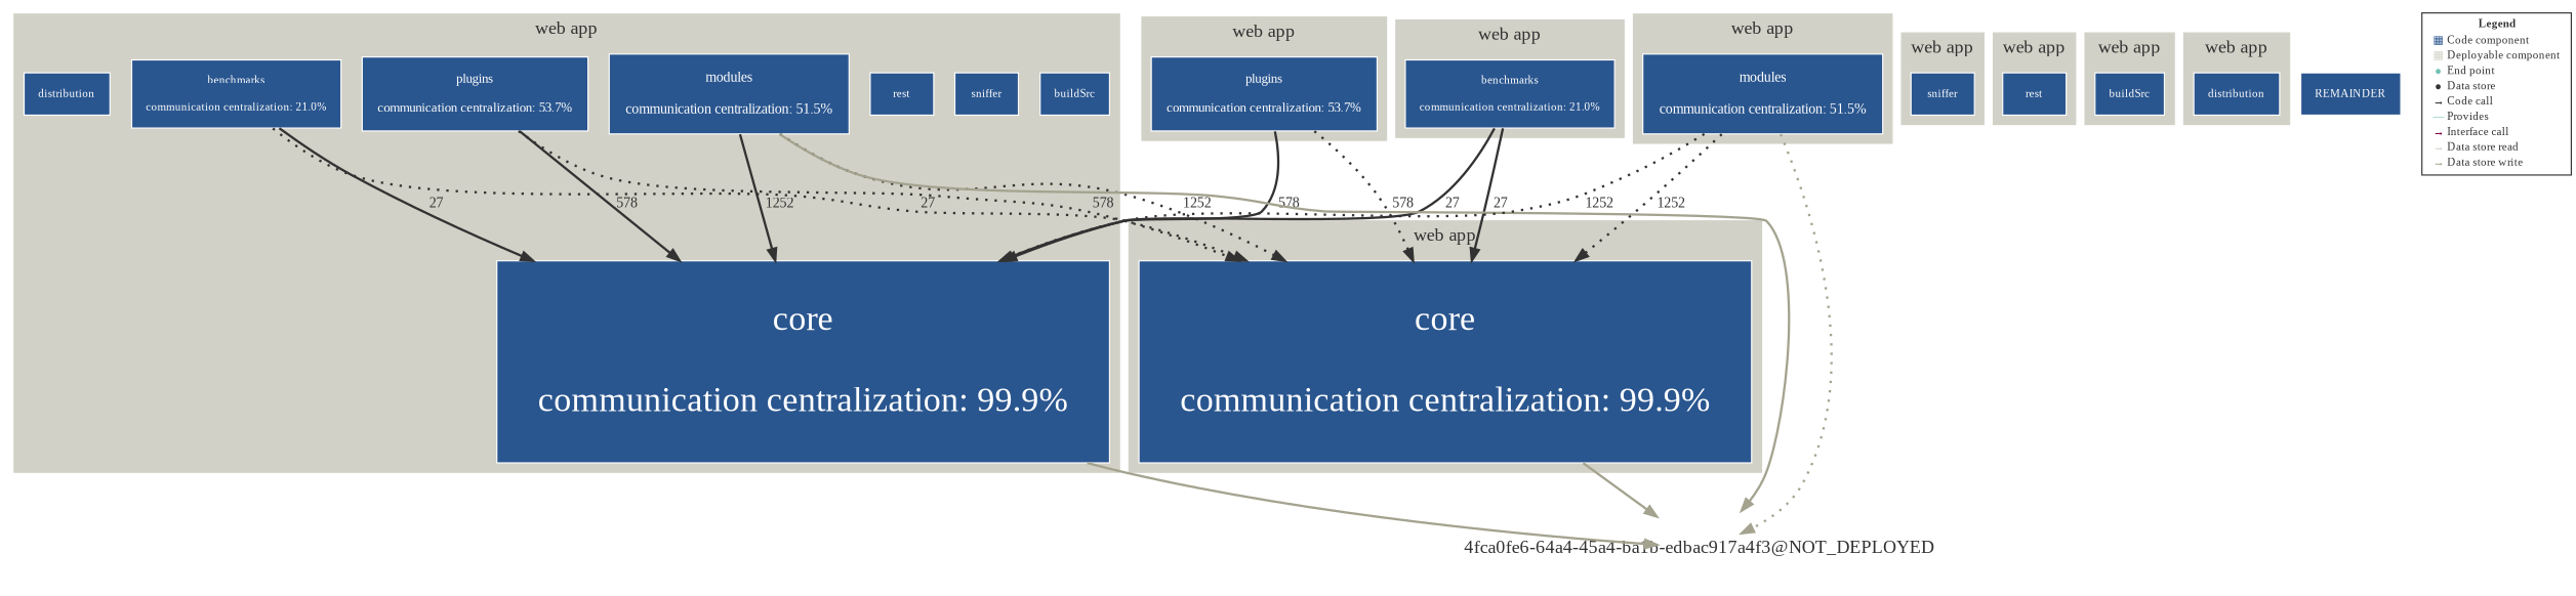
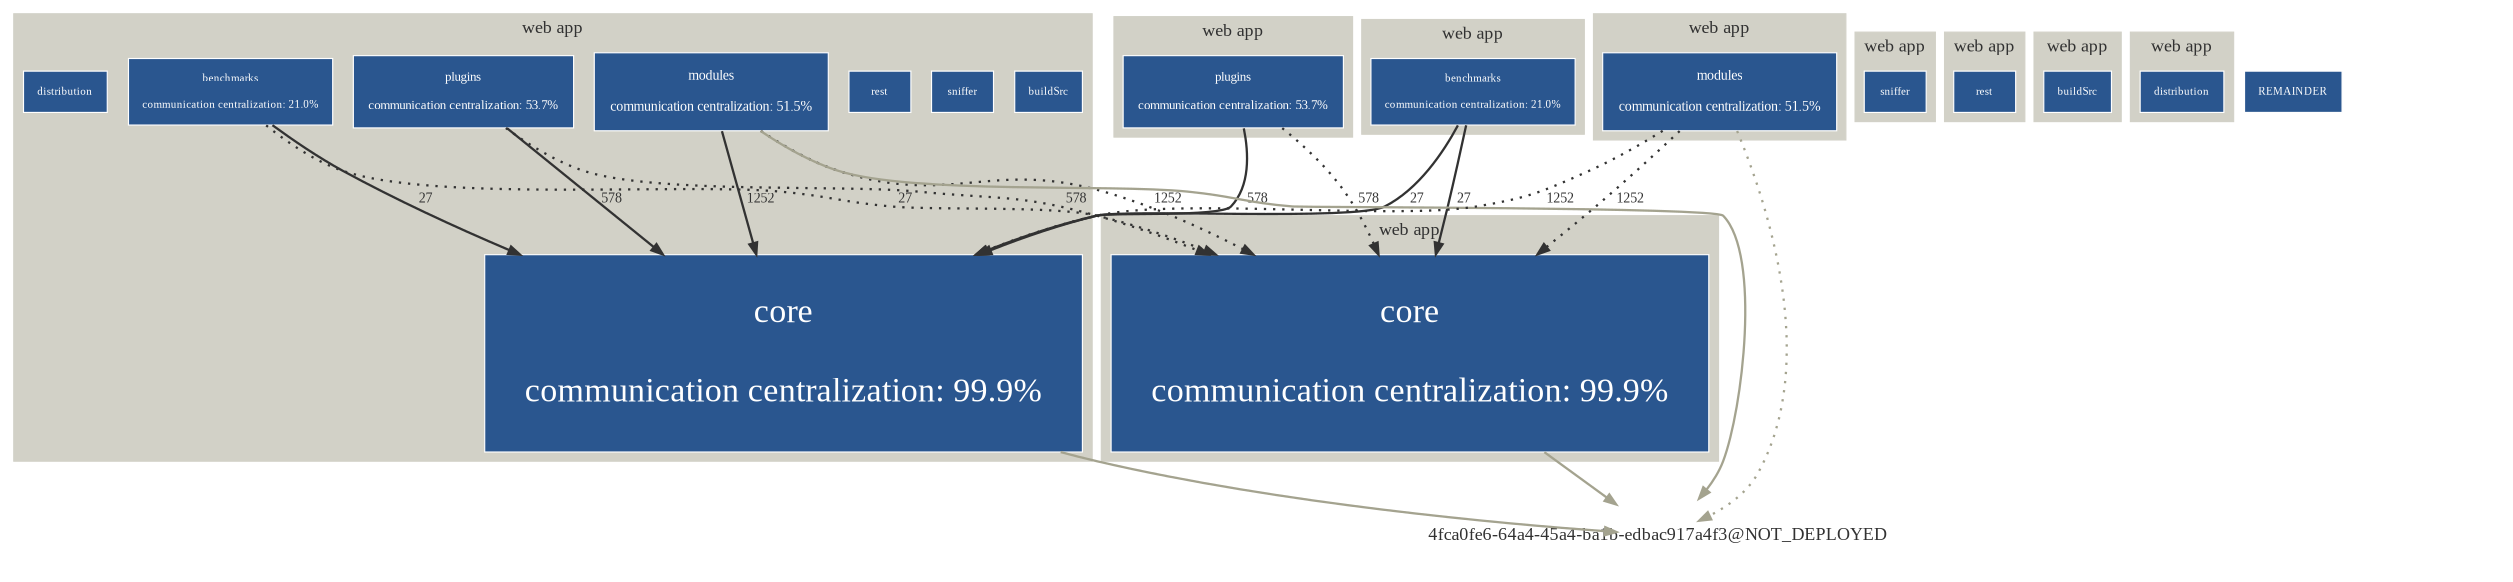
  digraph {
    compound=true
    rankdir=TD
    fontname="Liberation Serif"
    node [color="#FFFFFF" fillcolor="#2A568F" fontcolor="#FFFFFF" fontname="Liberation Serif" fontsize=10 margin=0.16 penwidth=1 shape=box style=filled]
    edge [color="#323232" fontcolor="#323232" fontname="Liberation Serif" fontsize=12 penwidth=2 style=bold]
    n1 [fontsize=11 label="plugins\n\ncommunication centralization: 53.7%" margin=0.176]
    n2 [fontsize=30 label="core\n\ncommunication centralization: 99.9%" margin=0.48]
    n3 [label="benchmarks\n\ncommunication centralization: 21.0%"]
    n4 [label=buildSrc]
    n5 [label=sniffer]
    n6 [label=rest]
    n7 [fontsize=11 label="plugins\n\ncommunication centralization: 53.7%" margin=0.176]
    n8 [fontsize=12 label="modules\n\ncommunication centralization: 51.5%" margin=0.192]
    n9 [fontsize=30 label="core\n\ncommunication centralization: 99.9%" margin=0.48]
    n10 [label="benchmarks\n\ncommunication centralization: 21.0%"]
    n11 [label=distribution]
    n12 [label=sniffer]
    n13 [label=rest]
    n14 [fontsize=12 label="modules\n\ncommunication centralization: 51.5%" margin=0.192]
    n15 [label=buildSrc]
    n16 [label=distribution]
    "4fca0fe6-64a4-45a4-ba1b-edbac917a4f3@NOT_DEPLOYED" [fixedsize=true fontcolor="#323232" fontsize=16 height=1.000 penwidth=0 width=1.000 color="" fillcolor="" margin="" style=""]
    n18 [label=REMAINDER]
-   n19 [color="#323232" fillcolor="#FFFFFF" fontcolor="#323232" label=<<TABLE BORDER="0" CELLPADDING="1" CELLSPACING="0"> <TR><TD COLSPAN="2"><B>Legend</B></TD></TR> <TR><TD><FONT COLOR="#2A568F">&#9638;</FONT></TD><TD ALIGN="left">Code component</TD></TR> <TR><TD><FONT COLOR="#D2D1C7">&#9638;</FONT></TD><TD ALIGN="left">Deployable component</TD></TR> <TR><TD><FONT COLOR="#72C0B4">&#9679;</FONT></TD><TD ALIGN="left">End point</TD></TR> <TR><TD><FONT COLOR="#323232">&#9679;</FONT></TD><TD ALIGN="left">Data store</TD></TR> <TR><TD><FONT COLOR="#323232">&rarr;</FONT></TD><TD ALIGN="left">Code call</TD></TR> <TR><TD><FONT COLOR="#72C0B4">&#8212;</FONT></TD><TD ALIGN="left">Provides</TD></TR> <TR><TD><FONT COLOR="#820445">&rarr;</FONT></TD><TD ALIGN="left">Interface call</TD></TR> <TR><TD><FONT COLOR="#D2D1C7">&rarr;</FONT></TD><TD ALIGN="left">Data store read</TD></TR> <TR><TD><FONT COLOR="#A4A38F">&rarr;</FONT></TD><TD ALIGN="left">Data store write</TD></TR> </TABLE> > margin=""]
    subgraph cluster_1 {
      color="#D2D1C7"
      fontcolor="#323232"
      fontsize=16
      label="web app"
      style=filled
      n1
    }
    subgraph cluster_2 {
      color="#D2D1C7"
      fontcolor="#323232"
      fontsize=16
      label="web app"
      style=filled
      n2
    }
    subgraph cluster_3 {
      color="#D2D1C7"
      fontcolor="#323232"
      fontsize=16
      label="web app"
      style=filled
      n3
    }
    subgraph cluster_4 {
      color="#D2D1C7"
      fontcolor="#323232"
      fontsize=16
      label="web app"
      style=filled
      n4
      n5
      n6
      n7
      n8
      n9
      n10
      n11
    }
    subgraph cluster_5 {
      color="#D2D1C7"
      fontcolor="#323232"
      fontsize=16
      label="web app"
      style=filled
      n12
    }
    subgraph cluster_6 {
      color="#D2D1C7"
      fontcolor="#323232"
      fontsize=16
      label="web app"
      style=filled
      n13
    }
    subgraph cluster_7 {
      color="#D2D1C7"
      fontcolor="#323232"
      fontsize=16
      label="web app"
      style=filled
      n14
    }
    subgraph cluster_8 {
      color="#D2D1C7"
      fontcolor="#323232"
      fontsize=16
      label="web app"
      style=filled
      n15
    }
    subgraph cluster_9 {
      color="#D2D1C7"
      fontcolor="#323232"
      fontsize=16
      label="web app"
      style=filled
      n16
    }
    n1 -> n2 [label="  578" style=dotted]
    n1 -> n9 [label="  578"]
    n2 -> "4fca0fe6-64a4-45a4-ba1b-edbac917a4f3@NOT_DEPLOYED" [color="#A4A38F" fontcolor="#A4A38F"]
    n3 -> n2 [label="  27"]
    n3 -> n9 [label="  27"]
    n7 -> n2 [label="  578" style=dotted]
    n7 -> n9 [label="  578"]
    n8 -> n2 [label="  1252" style=dotted]
    n8 -> n9 [label="  1252"]
    n8 -> "4fca0fe6-64a4-45a4-ba1b-edbac917a4f3@NOT_DEPLOYED" [color="#A4A38F" fontcolor="#A4A38F"]
    n9 -> "4fca0fe6-64a4-45a4-ba1b-edbac917a4f3@NOT_DEPLOYED" [color="#A4A38F" fontcolor="#A4A38F"]
    n10 -> n2 [label="  27" style=dotted]
    n10 -> n9 [label="  27"]
    n14 -> n2 [label="  1252" style=dotted]
    n14 -> n9 [label="  1252" style=dotted]
    n14 -> "4fca0fe6-64a4-45a4-ba1b-edbac917a4f3@NOT_DEPLOYED" [color="#A4A38F" fontcolor="#A4A38F" style=dotted]
  }
